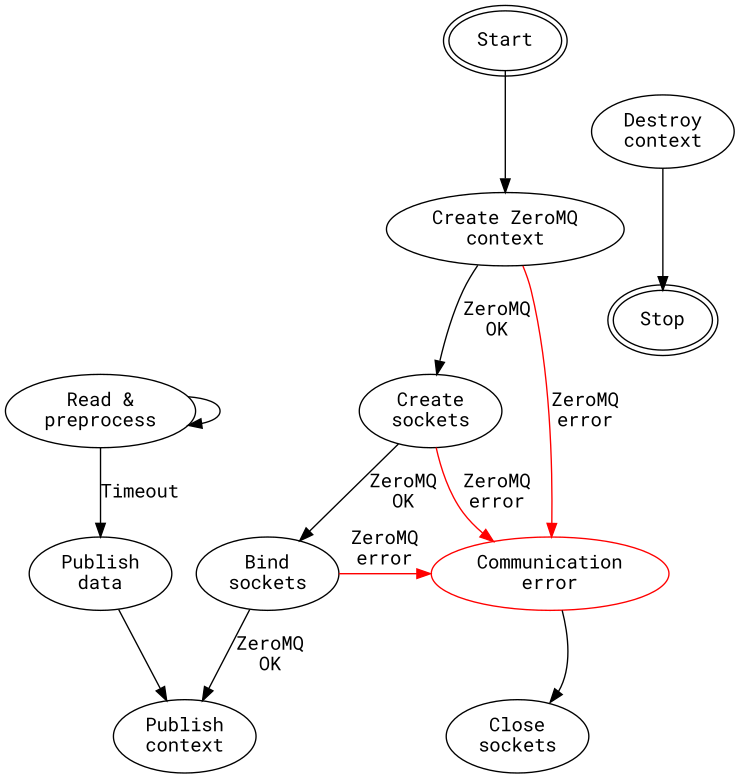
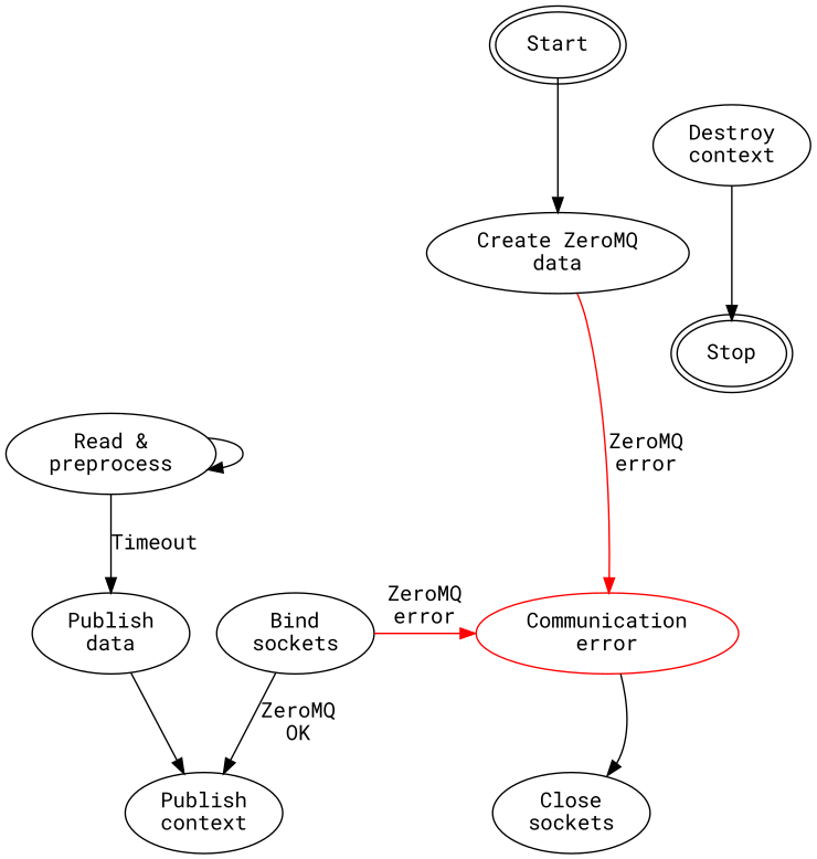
  digraph {
    fontname="Roboto Mono"
    node [fontname="Roboto Mono"]
    edge [fontname="Roboto Mono"]
    n1 [label=Start peripheries=2]
    n2 [label="Bind\nsockets"]
    n3 [color=red label="Communication\nerror"]
-   n4 [label="Create ZeroMQ\ncontext"]
+   n4 [label="Create ZeroMQ\ndata"]
    n5 [label="Publish\ncontext"]
    n6 [label="Close\nsockets"]
-   n7 [label="Create\nsockets"]
    n8 [label="Read &\npreprocess"]
    n9 [label="Publish\ndata"]
    n10 [label="Destroy\ncontext"]
    n11 [label=Stop peripheries=2]
    subgraph sub_1 {
      rank=source
      n1
    }
    subgraph sub_2 {
      rank=same
      n2
      n3
    }
    n1 -> n4
    n2 -> n3 [color=red label="ZeroMQ\nerror"]
    n2 -> n5 [label="ZeroMQ\nOK"]
    n3 -> n6 [headport=ne]
    n4 -> n3 [color=red label="ZeroMQ\nerror"]
-   n4 -> n7 [label="ZeroMQ\nOK"]
-   n7 -> n2 [label="ZeroMQ\nOK"]
-   n7 -> n3 [color=red label="ZeroMQ\nerror"]
    n8 -> n8
    n8 -> n9 [label=Timeout]
    n9 -> n5
    n10 -> n11
  }
